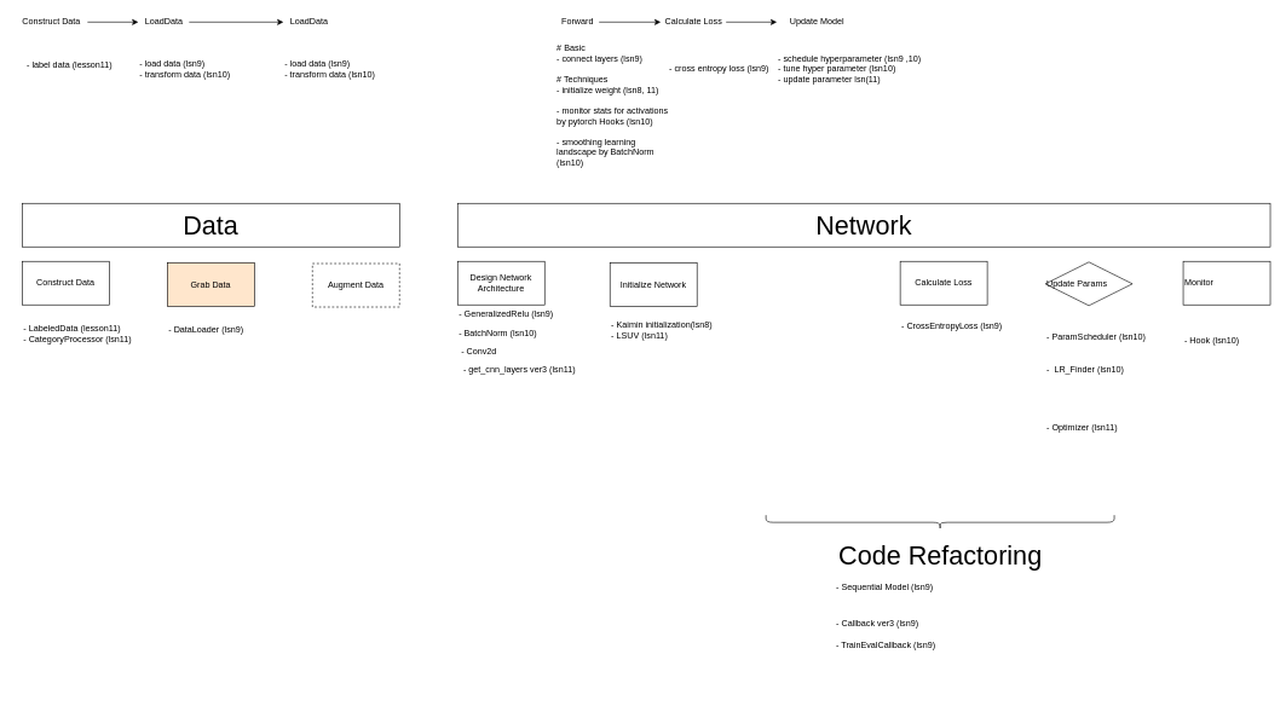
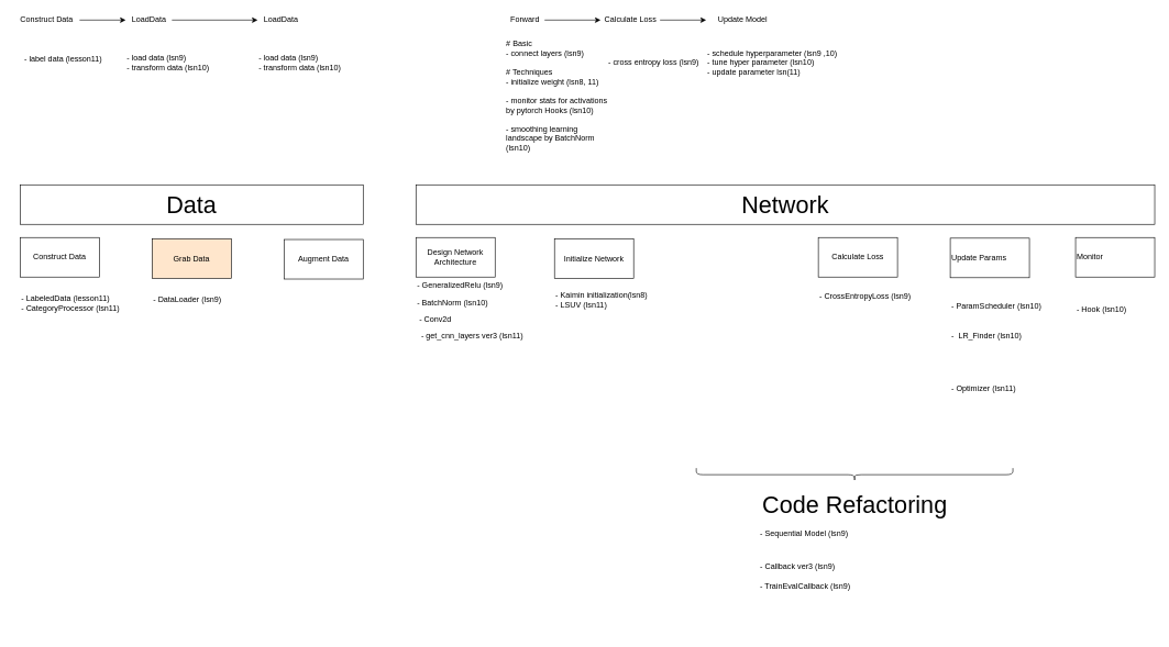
  <mxCell id="0" />
  <mxCell id="1" parent="0" />
  <mxCell id="2" value="- label data (lesson11)" style="text;html=1;align=center;verticalAlign=middle;resizable=0;points=[];;autosize=1;" vertex="1" parent="1"><mxGeometry x="30" y="80" width="130" height="20" as="geometry" /></mxCell>
  <mxCell id="3" value="" style="edgeStyle=orthogonalEdgeStyle;rounded=0;orthogonalLoop=1;jettySize=auto;html=1;" edge="1" parent="1" source="4" target="6"><mxGeometry relative="1" as="geometry" /></mxCell>
  <mxCell id="4" value="Construct Data" style="text;html=1;align=center;verticalAlign=middle;resizable=0;points=[];;autosize=1;" vertex="1" parent="1"><mxGeometry x="20" y="20" width="100" height="20" as="geometry" /></mxCell>
  <mxCell id="5" value="" style="edgeStyle=orthogonalEdgeStyle;rounded=0;orthogonalLoop=1;jettySize=auto;html=1;" edge="1" parent="1" source="6" target="7"><mxGeometry relative="1" as="geometry" /></mxCell>
  <mxCell id="6" value="LoadData" style="text;html=1;align=center;verticalAlign=middle;resizable=0;points=[];;autosize=1;" vertex="1" parent="1"><mxGeometry x="190" y="20" width="70" height="20" as="geometry" /></mxCell>
  <mxCell id="7" value="LoadData" style="text;html=1;align=center;verticalAlign=middle;resizable=0;points=[];;autosize=1;" vertex="1" parent="1"><mxGeometry x="390" y="20" width="70" height="20" as="geometry" /></mxCell>
  <mxCell id="8" value="" style="edgeStyle=orthogonalEdgeStyle;rounded=0;orthogonalLoop=1;jettySize=auto;html=1;" edge="1" parent="1" source="9" target="11"><mxGeometry relative="1" as="geometry" /></mxCell>
  <mxCell id="9" value="Forward" style="text;html=1;align=center;verticalAlign=middle;resizable=0;points=[];;autosize=1;" vertex="1" parent="1"><mxGeometry x="765" y="20" width="60" height="20" as="geometry" /></mxCell>
  <mxCell id="10" value="" style="edgeStyle=orthogonalEdgeStyle;rounded=0;orthogonalLoop=1;jettySize=auto;html=1;" edge="1" parent="1" source="11" target="12"><mxGeometry relative="1" as="geometry" /></mxCell>
  <mxCell id="11" value="Calculate Loss" style="text;html=1;align=center;verticalAlign=middle;resizable=0;points=[];;autosize=1;" vertex="1" parent="1"><mxGeometry x="910" y="20" width="90" height="20" as="geometry" /></mxCell>
  <mxCell id="12" value="Update Model" style="text;html=1;align=center;verticalAlign=middle;resizable=0;points=[];;autosize=1;" vertex="1" parent="1"><mxGeometry x="1070" y="20" width="110" height="20" as="geometry" /></mxCell>
  <mxCell id="13" value="- load data (lsn9)&lt;br&gt;- transform data (lsn10)" style="text;html=1;align=left;verticalAlign=middle;resizable=0;points=[];;autosize=1;" vertex="1" parent="1"><mxGeometry x="190" y="80" width="140" height="30" as="geometry" /></mxCell>
  <mxCell id="14" value="# Basic&lt;br&gt;- connect layers (lsn9)&lt;br&gt;&lt;br&gt;# Techniques&lt;br&gt;- initialize weight (lsn8, 11)&lt;br&gt;&lt;br&gt;- monitor stats for activations &lt;br&gt;by pytorch Hooks (lsn10)&lt;br&gt;&lt;br&gt;- smoothing learning&lt;br&gt;landscape by BatchNorm&amp;nbsp;&lt;br&gt;(lsn10)" style="text;html=1;align=left;verticalAlign=middle;resizable=0;points=[];;autosize=1;" vertex="1" parent="1"><mxGeometry x="765" y="60" width="170" height="170" as="geometry" /></mxCell>
  <mxCell id="15" value="- cross entropy loss (lsn9)" style="text;html=1;align=left;verticalAlign=middle;resizable=0;points=[];;autosize=1;" vertex="1" parent="1"><mxGeometry x="920" y="85" width="150" height="20" as="geometry" /></mxCell>
  <mxCell id="16" value="- schedule hyperparameter (lsn9 ,10)&lt;br&gt;- tune hyper parameter (lsn10)&lt;br&gt;- update parameter lsn(11)" style="text;html=1;align=left;verticalAlign=middle;resizable=0;points=[];;autosize=1;" vertex="1" parent="1"><mxGeometry x="1070" y="70" width="210" height="50" as="geometry" /></mxCell>
  <mxCell id="17" value="" style="shape=curlyBracket;whiteSpace=wrap;html=1;rounded=1;align=left;rotation=-90;" vertex="1" parent="1"><mxGeometry x="1285" y="480" width="20" height="480" as="geometry" /></mxCell>
  <mxCell id="18" value="- load data (lsn9)&lt;br&gt;- transform data (lsn10)" style="text;html=1;align=left;verticalAlign=middle;resizable=0;points=[];;autosize=1;" vertex="1" parent="1"><mxGeometry x="390" y="80" width="140" height="30" as="geometry" /></mxCell>
  <mxCell id="19" value="Construct Data" style="rounded=0;whiteSpace=wrap;html=1;align=center;" vertex="1" parent="1"><mxGeometry x="30" y="360" width="120" height="60" as="geometry" /></mxCell>
  <mxCell id="20" value="Calculate Loss" style="rounded=0;whiteSpace=wrap;html=1;align=center;" vertex="1" parent="1"><mxGeometry x="1240" y="360" width="120" height="60" as="geometry" /></mxCell>
- <mxCell id="21" value="Update Params" style="rhombus;whiteSpace=wrap;html=1;align=left;" vertex="1" parent="1"><mxGeometry x="1440" y="361" width="120" height="60" as="geometry" /></mxCell>
+ <mxCell id="21" value="Update Params" style="rounded=0;whiteSpace=wrap;html=1;align=left;" vertex="1" parent="1"><mxGeometry x="1440" y="361" width="120" height="60" as="geometry" /></mxCell>
  <mxCell id="22" value="- LabeledData (lesson11)&lt;br&gt;- CategoryProcessor (lsn11)" style="text;html=1;align=left;verticalAlign=middle;resizable=0;points=[];;autosize=1;" vertex="1" parent="1"><mxGeometry x="30" y="444" width="160" height="30" as="geometry" /></mxCell>
  <mxCell id="23" value="- DataLoader (lsn9)" style="text;html=1;align=left;verticalAlign=middle;resizable=0;points=[];;autosize=1;" vertex="1" parent="1"><mxGeometry x="230" y="444" width="120" height="20" as="geometry" /></mxCell>
  <mxCell id="24" value="Data" style="rounded=0;whiteSpace=wrap;html=1;align=center;fontSize=36;" vertex="1" parent="1"><mxGeometry x="30" y="280" width="520" height="60" as="geometry" /></mxCell>
  <mxCell id="25" value="Network" style="rounded=0;whiteSpace=wrap;html=1;align=center;fontSize=36;" vertex="1" parent="1"><mxGeometry x="630" y="280" width="1120" height="60" as="geometry" /></mxCell>
  <mxCell id="26" value="Grab Data" style="rounded=0;whiteSpace=wrap;html=1;align=center;fillColor=#ffe6cc;" vertex="1" parent="1"><mxGeometry x="230" y="362" width="120" height="60" as="geometry" /></mxCell>
  <mxCell id="27" value="Design Network Architecture" style="rounded=0;whiteSpace=wrap;html=1;align=center;" vertex="1" parent="1"><mxGeometry x="630" y="360" width="120" height="60" as="geometry" /></mxCell>
  <mxCell id="28" value="Initialize Network" style="rounded=0;whiteSpace=wrap;html=1;align=center;" vertex="1" parent="1"><mxGeometry x="840" y="362" width="120" height="60" as="geometry" /></mxCell>
  <mxCell id="29" value="- Kaimin initialization(lsn8)&lt;br&gt;- LSUV (lsn11)" style="text;html=1;align=left;verticalAlign=middle;resizable=0;points=[];;autosize=1;" vertex="1" parent="1"><mxGeometry x="840" y="439" width="150" height="30" as="geometry" /></mxCell>
  <mxCell id="30" value="- BatchNorm (lsn10)" style="text;html=1;align=left;verticalAlign=middle;resizable=0;points=[];;autosize=1;" vertex="1" parent="1"><mxGeometry x="630" y="449" width="120" height="20" as="geometry" /></mxCell>
  <mxCell id="31" value="&lt;br&gt;" style="text;html=1;align=left;verticalAlign=middle;resizable=0;points=[];;autosize=1;" vertex="1" parent="1"><mxGeometry x="1040" y="443" width="20" height="20" as="geometry" /></mxCell>
  <mxCell id="32" value="- ParamScheduler (lsn10)&lt;br&gt;" style="text;html=1;align=left;verticalAlign=middle;resizable=0;points=[];;autosize=1;" vertex="1" parent="1"><mxGeometry x="1440" y="454" width="150" height="20" as="geometry" /></mxCell>
  <mxCell id="33" value="- CrossEntropyLoss (lsn9)" style="text;html=1;align=left;verticalAlign=middle;resizable=0;points=[];;autosize=1;" vertex="1" parent="1"><mxGeometry x="1240" y="439" width="150" height="20" as="geometry" /></mxCell>
- <mxCell id="34" value="Augment Data" style="rounded=0;whiteSpace=wrap;html=1;align=center;dashed=1;" vertex="1" parent="1"><mxGeometry x="430" y="363" width="120" height="60" as="geometry" /></mxCell>
+ <mxCell id="34" value="Augment Data" style="rounded=0;whiteSpace=wrap;html=1;align=center;" vertex="1" parent="1"><mxGeometry x="430" y="363" width="120" height="60" as="geometry" /></mxCell>
  <mxCell id="35" value="- Sequential Model (lsn9)&lt;br&gt;" style="text;html=1;align=left;verticalAlign=middle;resizable=0;points=[];;autosize=1;" vertex="1" parent="1"><mxGeometry x="1150" y="800" width="150" height="20" as="geometry" /></mxCell>
  <mxCell id="36" value="Code Refactoring" style="text;html=1;align=center;verticalAlign=middle;resizable=0;points=[];;autosize=1;fontSize=36;" vertex="1" parent="1"><mxGeometry x="1145" y="740" width="300" height="50" as="geometry" /></mxCell>
  <mxCell id="37" value="- Callback ver3 (lsn9)" style="text;html=1;align=left;verticalAlign=middle;resizable=0;points=[];;autosize=1;" vertex="1" parent="1"><mxGeometry x="1150" y="850" width="130" height="20" as="geometry" /></mxCell>
  <mxCell id="38" value="&lt;span style=&quot;color: rgba(0 , 0 , 0 , 0) ; font-family: monospace ; font-size: 0px&quot;&gt;%3CmxGraphModel%3E%3Croot%3E%3CmxCell%20id%3D%220%22%2F%3E%3CmxCell%20id%3D%221%22%20parent%3D%220%22%2F%3E%3CmxCell%20id%3D%222%22%20value%3D%22-%20Sequential%20Model%20(lsn9)%26lt%3Bbr%26gt%3B%22%20style%3D%22text%3Bhtml%3D1%3Balign%3Dleft%3BverticalAlign%3Dmiddle%3Bresizable%3D0%3Bpoints%3D%5B%5D%3B%3Bautosize%3D1%3B%22%20vertex%3D%221%22%20parent%3D%221%22%3E%3CmxGeometry%20x%3D%22845%22%20y%3D%22494%22%20width%3D%22150%22%20height%3D%2220%22%20as%3D%22geometry%22%2F%3E%3C%2FmxCell%3E%3C%2Froot%3E%3C%2FmxGraphModel%3E&lt;/span&gt;" style="text;html=1;align=left;verticalAlign=middle;resizable=0;points=[];;autosize=1;" vertex="1" parent="1"><mxGeometry x="1150" y="880" width="20" height="20" as="geometry" /></mxCell>
  <mxCell id="39" value="- TrainEvalCallback (lsn9)" style="text;html=1;align=left;verticalAlign=middle;resizable=0;points=[];;autosize=1;" vertex="1" parent="1"><mxGeometry x="1150" y="880" width="150" height="20" as="geometry" /></mxCell>
  <mxCell id="40" value="-&amp;nbsp; LR_Finder (lsn10)" style="text;html=1;align=left;verticalAlign=middle;resizable=0;points=[];;autosize=1;" vertex="1" parent="1"><mxGeometry x="1440" y="500" width="120" height="20" as="geometry" /></mxCell>
  <mxCell id="41" value="- Optimizer (lsn11)" style="text;html=1;align=left;verticalAlign=middle;resizable=0;points=[];;autosize=1;" vertex="1" parent="1"><mxGeometry x="1440" y="580" width="110" height="20" as="geometry" /></mxCell>
  <mxCell id="42" value="- get_cnn_layers ver3 (lsn11)" style="text;html=1;align=center;verticalAlign=middle;resizable=0;points=[];;autosize=1;" vertex="1" parent="1"><mxGeometry x="630" y="500" width="170" height="20" as="geometry" /></mxCell>
  <mxCell id="43" value="- Hook (lsn10)" style="text;html=1;align=left;verticalAlign=middle;resizable=0;points=[];;autosize=1;" vertex="1" parent="1"><mxGeometry x="1630" y="459" width="90" height="20" as="geometry" /></mxCell>
  <mxCell id="44" value="Monitor&amp;nbsp;" style="rounded=0;whiteSpace=wrap;html=1;align=left;" vertex="1" parent="1"><mxGeometry x="1630" y="360" width="120" height="60" as="geometry" /></mxCell>
  <mxCell id="45" value="&amp;nbsp;- Conv2d" style="text;html=1;align=left;verticalAlign=middle;resizable=0;points=[];;autosize=1;" vertex="1" parent="1"><mxGeometry x="630" y="475" width="70" height="20" as="geometry" /></mxCell>
  <mxCell id="46" value="- GeneralizedRelu (lsn9)" style="text;html=1;align=left;verticalAlign=middle;resizable=0;points=[];;autosize=1;" vertex="1" parent="1"><mxGeometry x="630" y="422" width="150" height="20" as="geometry" /></mxCell>
